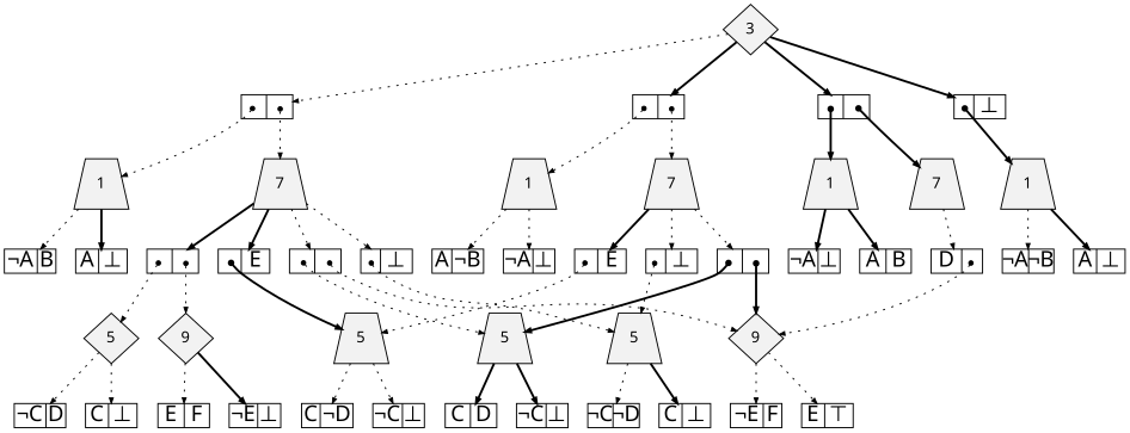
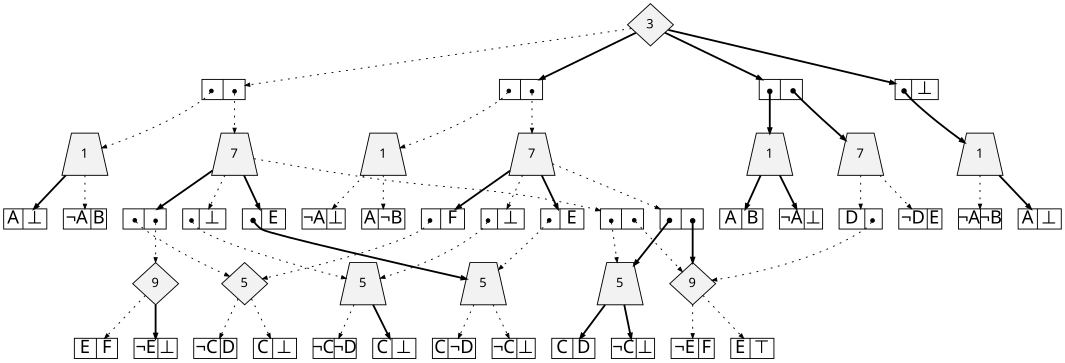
  digraph {
    fontname="Noto Sans"
    node [fillcolor=white fontname="Noto Sans" shape=record style=filled fixedsize=true fontsize=20]
    edge [arrowsize=.50 fontname="Noto Sans" style=dotted]
    n1 [fillcolor=gray95 height=.25 label=9 shape=diamond width=.25 fixedsize="" fontsize=""]
    n2 [fillcolor=gray95 height=.25 label=9 shape=diamond width=.25 fixedsize="" fontsize=""]
    n3 [fillcolor=gray95 height=.25 label=7 shape=trapezium width=.25 fixedsize="" fontsize=""]
    n4 [fillcolor=gray95 height=.25 label=7 shape=trapezium width=.25 fixedsize="" fontsize=""]
    n5 [fillcolor=gray95 height=.25 label=7 shape=trapezium width=.25 fixedsize="" fontsize=""]
    n6 [fillcolor=gray95 height=.25 label=5 shape=diamond width=.25 fixedsize="" fontsize=""]
    n7 [fillcolor=gray95 height=.25 label=5 shape=trapezium width=.25 fixedsize="" fontsize=""]
    n8 [fillcolor=gray95 height=.25 label=5 shape=trapezium width=.25 fixedsize="" fontsize=""]
    n9 [fillcolor=gray95 height=.25 label=5 shape=trapezium width=.25 fixedsize="" fontsize=""]
    n10 [fillcolor=gray95 height=.25 label=3 shape=diamond width=.25 fixedsize="" fontsize=""]
    n11 [fillcolor=gray95 height=.25 label=1 shape=trapezium width=.25 fixedsize="" fontsize=""]
    n12 [fillcolor=gray95 height=.25 label=1 shape=trapezium width=.25 fixedsize="" fontsize=""]
    n13 [fillcolor=gray95 height=.25 label=1 shape=trapezium width=.25 fixedsize="" fontsize=""]
    n14 [fillcolor=gray95 height=.25 label=1 shape=trapezium width=.25 fixedsize="" fontsize=""]
    n15 [height=.30 label="<L>E|<R>F" width=.65]
    n16 [height=.30 label="<L>&not;E|<R>&#8869;" width=.65]
    n17 [height=.30 label="<L>&not;E|<R>F" width=.65]
    n18 [height=.30 label="<L>E|<R>&#8868;" width=.65]
    n19 [height=.30 label="<L>|<R>" width=.65]
    n20 [height=.30 label="<L>|<R>" width=.65]
    n21 [height=.30 label="<L>|<R>E" width=.65]
    n22 [height=.30 label="<L>|<R>&#8869;" width=.65]
    n23 [height=.30 label="<L>|<R>" width=.65]
+   n24 [height=.30 label="<L>|<R>F" width=.65]
    n25 [height=.30 label="<L>|<R>E" width=.65]
    n26 [height=.30 label="<L>|<R>&#8869;" width=.65]
    n27 [height=.30 label="<L>D|<R>" width=.65]
+   n28 [height=.30 label="<L>&not;D|<R>E" width=.65]
    n29 [height=.30 label="<L>&not;C|<R>D" width=.65]
    n30 [height=.30 label="<L>C|<R>&#8869;" width=.65]
    n31 [height=.30 label="<L>C|<R>D" width=.65]
    n32 [height=.30 label="<L>&not;C|<R>&#8869;" width=.65]
    n33 [height=.30 label="<L>C|<R>&not;D" width=.65]
    n34 [height=.30 label="<L>&not;C|<R>&#8869;" width=.65]
    n35 [height=.30 label="<L>&not;C|<R>&not;D" width=.65]
    n36 [height=.30 label="<L>C|<R>&#8869;" width=.65]
    n37 [height=.30 label="<L>|<R>" width=.65]
    n38 [height=.30 label="<L>|<R>" width=.65]
    n39 [height=.30 label="<L>|<R>" width=.65]
    n40 [height=.30 label="<L>|<R>&#8869;" width=.65]
    n41 [height=.30 label="<L>&not;A|<R>B" width=.65]
    n42 [height=.30 label="<L>A|<R>&#8869;" width=.65]
    n43 [height=.30 label="<L>A|<R>&not;B" width=.65]
    n44 [height=.30 label="<L>&not;A|<R>&#8869;" width=.65]
    n45 [height=.30 label="<L>A|<R>B" width=.65]
    n46 [height=.30 label="<L>&not;A|<R>&#8869;" width=.65]
    n47 [height=.30 label="<L>&not;A|<R>&not;B" width=.65]
    n48 [height=.30 label="<L>A|<R>&#8869;" width=.65]
    subgraph sub_1 {
      rank=same
      n1
      n2
    }
    subgraph sub_2 {
      rank=same
      n3
      n4
      n5
    }
    subgraph sub_3 {
      rank=same
      n6
      n7
      n8
      n9
    }
    subgraph sub_4 {
      rank=same
      n10
    }
    subgraph sub_5 {
      rank=same
      n11
      n12
      n13
      n14
    }
    n1 -> n15
    n1 -> n16 [style=bold]
    n2 -> n17
    n2 -> n18
    n3 -> n19 [style=bold]
    n3 -> n20
    n3 -> n21 [style=bold]
    n3 -> n22
    n4 -> n23
+   n4 -> n24 [style=bold]
    n4 -> n25 [style=bold]
    n4 -> n26
    n5 -> n27
+   n5 -> n28
    n6 -> n29
    n6 -> n30
    n7 -> n31 [style=bold]
    n7 -> n32 [style=bold]
    n8 -> n33
    n8 -> n34
    n9 -> n35
    n9 -> n36 [style=bold]
    n10 -> n37
    n10 -> n38 [style=bold]
    n10 -> n39 [style=bold]
    n10 -> n40 [style=bold]
    n11 -> n41
    n11 -> n42 [style=bold]
    n12 -> n43
    n12 -> n44
    n13 -> n45 [style=bold]
    n13 -> n46 [style=bold]
    n14 -> n47
    n14 -> n48 [style=bold]
    n19 -> n1 [arrowtail=dot dir=both tailclip=false tailport="R:c"]
    n19 -> n6 [arrowtail=dot dir=both tailclip=false tailport="L:c"]
    n20 -> n2 [arrowtail=dot dir=both tailclip=false tailport="R:c"]
    n20 -> n7 [arrowtail=dot dir=both tailclip=false tailport="L:c"]
    n21 -> n8 [arrowtail=dot dir=both style=bold tailclip=false tailport="L:c"]
    n22 -> n9 [arrowtail=dot dir=both tailclip=false tailport="L:c"]
    n23 -> n2 [arrowtail=dot dir=both style=bold tailclip=false tailport="R:c"]
    n23 -> n7 [arrowtail=dot dir=both style=bold tailclip=false tailport="L:c"]
+   n24 -> n6 [arrowtail=dot dir=both tailclip=false tailport="L:c"]
    n25 -> n8 [arrowtail=dot dir=both tailclip=false tailport="L:c"]
    n26 -> n9 [arrowtail=dot dir=both tailclip=false tailport="L:c"]
    n27 -> n2 [arrowtail=dot dir=both tailclip=false tailport="R:c"]
    n37 -> n3 [arrowtail=dot dir=both tailclip=false tailport="R:c"]
    n37 -> n11 [arrowtail=dot dir=both tailclip=false tailport="L:c"]
    n38 -> n4 [arrowtail=dot dir=both tailclip=false tailport="R:c"]
    n38 -> n12 [arrowtail=dot dir=both tailclip=false tailport="L:c"]
    n39 -> n5 [arrowtail=dot dir=both style=bold tailclip=false tailport="R:c"]
    n39 -> n13 [arrowtail=dot dir=both style=bold tailclip=false tailport="L:c"]
    n40 -> n14 [arrowtail=dot dir=both style=bold tailclip=false tailport="L:c"]
  }
